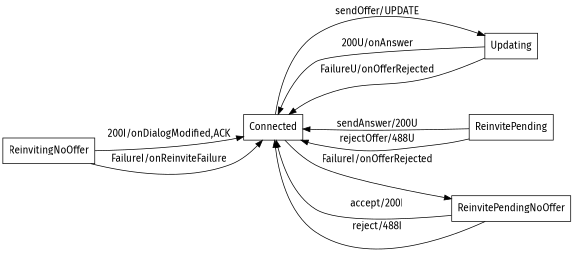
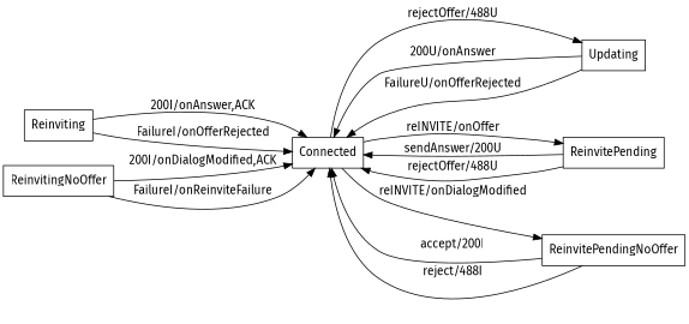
  digraph {
    fontname="Fira Sans"
    rankdir=LR
    node [fontname="Fira Sans" shape=box]
    edge [fontname="Fira Sans"]
    Connected
    Updating
    ReinvitePending
    ReinvitePendingNoOffer
+   Reinviting
    ReinvitingNoOffer
-   Connected -> Updating [label="sendOffer/UPDATE"]
-   Connected -> ReinvitePendingNoOffer [label="FailureI/onOfferRejected"]
+   Connected -> Updating [label="rejectOffer/488U"]
+   Connected -> ReinvitePending [label="reINVITE/onOffer"]
+   Connected -> ReinvitePendingNoOffer [label="reINVITE/onDialogModified"]
    Updating -> Connected [label="200U/onAnswer"]
    Updating -> Connected [label="FailureU/onOfferRejected"]
    ReinvitePending -> Connected [label="sendAnswer/200U"]
    ReinvitePending -> Connected [label="rejectOffer/488U"]
    ReinvitePendingNoOffer -> Connected [label="accept/200I"]
    ReinvitePendingNoOffer -> Connected [label="reject/488I"]
+   Reinviting -> Connected [label="200I/onAnswer,ACK"]
+   Reinviting -> Connected [label="FailureI/onOfferRejected"]
    ReinvitingNoOffer -> Connected [label="200I/onDialogModified,ACK"]
    ReinvitingNoOffer -> Connected [label="FailureI/onReinviteFailure"]
  }
